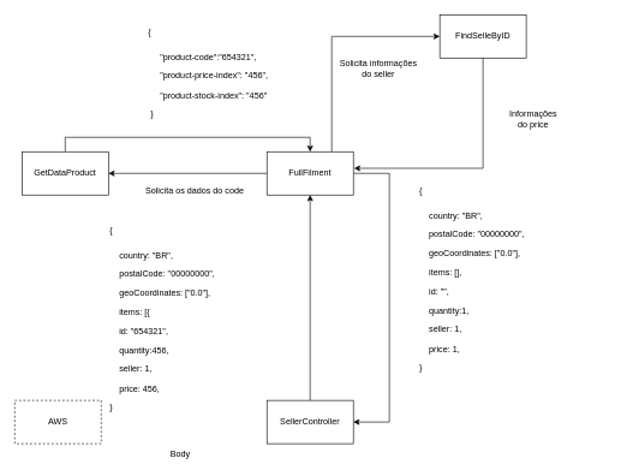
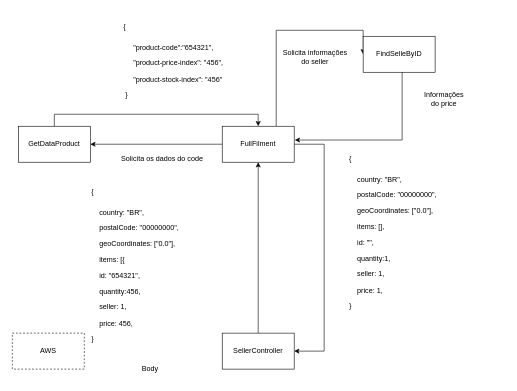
  <mxCell id="0" />
  <mxCell id="1" parent="0" />
  <mxCell id="2" style="edgeStyle=orthogonalEdgeStyle;rounded=0;orthogonalLoop=1;jettySize=auto;html=1;entryX=0.5;entryY=0;entryDx=0;entryDy=0;" edge="1" parent="1" source="3" target="8"><mxGeometry relative="1" as="geometry"><Array as="points"><mxPoint x="90" y="190" /><mxPoint x="430" y="190" /></Array></mxGeometry></mxCell>
  <mxCell id="3" value="GetDataProduct" style="rounded=0;whiteSpace=wrap;html=1;" vertex="1" parent="1"><mxGeometry x="30" y="210" width="120" height="60" as="geometry" /></mxCell>
  <mxCell id="4" value="&lt;h1 style=&quot;margin-top: 0px;&quot;&gt;&lt;span style=&quot;background-color: transparent; color: light-dark(rgb(0, 0, 0), rgb(255, 255, 255)); font-size: 12px; font-weight: normal;&quot;&gt;&amp;nbsp;{&lt;/span&gt;&lt;/h1&gt;&lt;p&gt;&amp;nbsp; &amp;nbsp; &amp;nbsp; &quot;product-code&quot;:&quot;654321&quot;,&lt;/p&gt;&lt;p&gt;&amp;nbsp; &amp;nbsp; &amp;nbsp; &quot;product-price-index&quot;: &quot;456&quot;,&lt;/p&gt;&lt;p&gt;&amp;nbsp; &amp;nbsp; &amp;nbsp; &quot;product-stock-index&quot;: &quot;456&quot;&lt;/p&gt;&lt;p&gt;&amp;nbsp; }&lt;/p&gt;" style="text;html=1;whiteSpace=wrap;overflow=hidden;rounded=0;" vertex="1" parent="1"><mxGeometry x="200" y="20" width="180" height="150" as="geometry" /></mxCell>
  <mxCell id="5" style="edgeStyle=orthogonalEdgeStyle;rounded=0;orthogonalLoop=1;jettySize=auto;html=1;" edge="1" parent="1" source="8" target="3"><mxGeometry relative="1" as="geometry" /></mxCell>
  <mxCell id="6" style="edgeStyle=orthogonalEdgeStyle;rounded=0;orthogonalLoop=1;jettySize=auto;html=1;entryX=1;entryY=0.5;entryDx=0;entryDy=0;" edge="1" parent="1" source="8" target="11"><mxGeometry relative="1" as="geometry"><Array as="points"><mxPoint x="540" y="240" /><mxPoint x="540" y="585" /></Array></mxGeometry></mxCell>
  <mxCell id="7" style="edgeStyle=orthogonalEdgeStyle;rounded=0;orthogonalLoop=1;jettySize=auto;html=1;entryX=0;entryY=0.5;entryDx=0;entryDy=0;exitX=0.75;exitY=0;exitDx=0;exitDy=0;" edge="1" parent="1" source="8" target="16"><mxGeometry relative="1" as="geometry"><Array as="points"><mxPoint x="460" y="50" /></Array></mxGeometry></mxCell>
  <mxCell id="8" value="FullFilment" style="rounded=0;whiteSpace=wrap;html=1;" vertex="1" parent="1"><mxGeometry x="370" y="210" width="120" height="60" as="geometry" /></mxCell>
  <mxCell id="9" value="Solicita os dados do code" style="text;html=1;align=center;verticalAlign=middle;whiteSpace=wrap;rounded=0;" vertex="1" parent="1"><mxGeometry x="190" y="250" width="160" height="30" as="geometry" /></mxCell>
  <mxCell id="10" style="edgeStyle=orthogonalEdgeStyle;rounded=0;orthogonalLoop=1;jettySize=auto;html=1;entryX=0.5;entryY=1;entryDx=0;entryDy=0;" edge="1" parent="1" source="11" target="8"><mxGeometry relative="1" as="geometry" /></mxCell>
  <mxCell id="11" value="Seller&lt;span style=&quot;background-color: transparent; color: light-dark(rgb(0, 0, 0), rgb(255, 255, 255));&quot;&gt;Controller&lt;/span&gt;" style="rounded=0;whiteSpace=wrap;html=1;" vertex="1" parent="1"><mxGeometry x="370" y="555" width="120" height="60" as="geometry" /></mxCell>
  <mxCell id="12" value="&lt;h1 style=&quot;margin-top: 0px;&quot;&gt;&lt;span style=&quot;background-color: transparent; color: light-dark(rgb(0, 0, 0), rgb(255, 255, 255)); font-size: 12px; font-weight: normal;&quot;&gt;{&lt;/span&gt;&lt;/h1&gt;&lt;p&gt;&amp;nbsp; &amp;nbsp; country: &quot;BR&quot;,&lt;/p&gt;&lt;p&gt;&amp;nbsp; &amp;nbsp; postalCode: &quot;00000000&quot;,&lt;/p&gt;&lt;p&gt;&amp;nbsp; &amp;nbsp; geoCoordinates: [&quot;0.0&quot;],&lt;/p&gt;&lt;p&gt;&amp;nbsp; &amp;nbsp; items: [],&lt;/p&gt;&lt;p&gt;&amp;nbsp; &amp;nbsp; id: &quot;&quot;,&lt;/p&gt;&lt;p&gt;&amp;nbsp; &amp;nbsp; quantity:1,&lt;/p&gt;&lt;p&gt;&amp;nbsp; &amp;nbsp; seller: 1,&lt;/p&gt;&lt;p&gt;&amp;nbsp; &amp;nbsp; price: 1,&lt;/p&gt;&lt;p&gt;}&lt;/p&gt;" style="text;html=1;whiteSpace=wrap;overflow=hidden;rounded=0;" vertex="1" parent="1"><mxGeometry x="580" y="240" width="260" height="290" as="geometry" /></mxCell>
  <mxCell id="13" value="AWS" style="rounded=0;whiteSpace=wrap;html=1;dashed=1;" vertex="1" parent="1"><mxGeometry x="20" y="555" width="120" height="60" as="geometry" /></mxCell>
- <mxCell id="14" value="Body" style="text;html=1;align=center;verticalAlign=middle;whiteSpace=wrap;rounded=0;" vertex="1" parent="1"><mxGeometry x="220" y="615" width="60" height="30" as="geometry" /></mxCell>
+ <mxCell id="14" value="Body" style="text;html=1;align=center;verticalAlign=middle;whiteSpace=wrap;rounded=0;" vertex="1" parent="1"><mxGeometry x="220" y="600" width="60" height="30" as="geometry" /></mxCell>
  <mxCell id="15" value="&lt;h1 style=&quot;margin-top: 0px;&quot;&gt;&lt;span style=&quot;background-color: transparent; color: light-dark(rgb(0, 0, 0), rgb(255, 255, 255)); font-size: 12px; font-weight: normal;&quot;&gt;{&lt;/span&gt;&lt;/h1&gt;&lt;p&gt;&amp;nbsp; &amp;nbsp; country: &quot;BR&quot;,&lt;/p&gt;&lt;p&gt;&amp;nbsp; &amp;nbsp; postalCode: &quot;00000000&quot;,&lt;/p&gt;&lt;p&gt;&amp;nbsp; &amp;nbsp; geoCoordinates: [&quot;0.0&quot;],&lt;/p&gt;&lt;p&gt;&amp;nbsp; &amp;nbsp; items: [{&lt;/p&gt;&lt;p&gt;&amp;nbsp; &amp;nbsp; id: &quot;654321&quot;,&lt;/p&gt;&lt;p&gt;&amp;nbsp; &amp;nbsp; quantity:456,&lt;/p&gt;&lt;p&gt;&amp;nbsp; &amp;nbsp; seller: 1,&lt;/p&gt;&lt;p&gt;&amp;nbsp; &amp;nbsp; price: 456,&lt;/p&gt;&lt;p&gt;}&lt;/p&gt;" style="text;html=1;whiteSpace=wrap;overflow=hidden;rounded=0;" vertex="1" parent="1"><mxGeometry x="150" y="294.5" width="260" height="290" as="geometry" /></mxCell>
- <mxCell id="16" value="FindSelleByID" style="rounded=0;whiteSpace=wrap;html=1;" vertex="1" parent="1"><mxGeometry x="610" y="20" width="120" height="60" as="geometry" /></mxCell>
+ <mxCell id="16" value="FindSelleByID" style="rounded=0;whiteSpace=wrap;html=1;" vertex="1" parent="1"><mxGeometry x="605" y="60" width="120" height="60" as="geometry" /></mxCell>
  <mxCell id="17" value="Solicita informações do seller" style="text;html=1;align=center;verticalAlign=middle;whiteSpace=wrap;rounded=0;" vertex="1" parent="1"><mxGeometry x="470" y="80" width="110" height="30" as="geometry" /></mxCell>
  <mxCell id="18" style="edgeStyle=orthogonalEdgeStyle;rounded=0;orthogonalLoop=1;jettySize=auto;html=1;entryX=1.008;entryY=0.383;entryDx=0;entryDy=0;entryPerimeter=0;" edge="1" parent="1" source="16" target="8"><mxGeometry relative="1" as="geometry"><Array as="points"><mxPoint x="670" y="233" /></Array></mxGeometry></mxCell>
  <mxCell id="19" value="Informações do price" style="text;html=1;align=center;verticalAlign=middle;whiteSpace=wrap;rounded=0;" vertex="1" parent="1"><mxGeometry x="710" y="150" width="60" height="30" as="geometry" /></mxCell>
